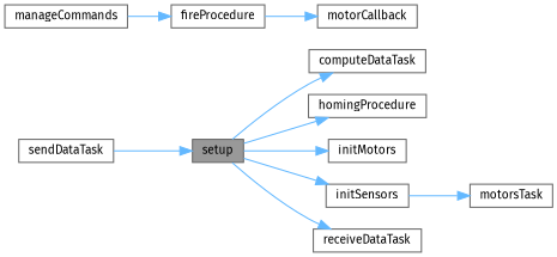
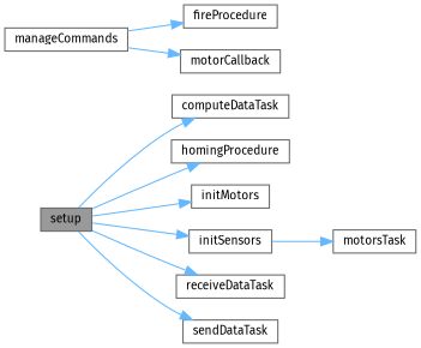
  digraph {
    fontname="Fira Sans"
    rankdir=LR
    node [color=grey40 fillcolor=white fontname="Fira Sans" fontsize=10 shape=box style=filled]
    edge [color=steelblue1 fontname="Fira Sans" fontsize=10 labelfontname=Helvetica labelfontsize=10 style=solid]
    n1 [color=gray40 fillcolor=grey60 fontcolor=black height=0.2 label=setup width=0.4]
    n2 [height=0.2 label=computeDataTask width=0.4]
    n3 [height=0.2 label=homingProcedure width=0.4]
    n4 [height=0.2 label=initMotors width=0.4]
    n5 [height=0.2 label=initSensors width=0.4]
    n6 [height=0.2 label=receiveDataTask width=0.4]
    n7 [height=0.2 label=sendDataTask width=0.4]
    n8 [height=0.2 label=motorsTask width=0.4]
    n9 [height=0.2 label=manageCommands width=0.4]
    n10 [height=0.2 label=fireProcedure width=0.4]
    n11 [height=0.2 label=motorCallback width=0.4]
    n1 -> n2
    n1 -> n3
    n1 -> n4
    n1 -> n5
    n1 -> n6
-   n7 -> n1
+   n1 -> n7
    n5 -> n8
    n9 -> n10
-   n10 -> n11
+   n9 -> n11
  }
